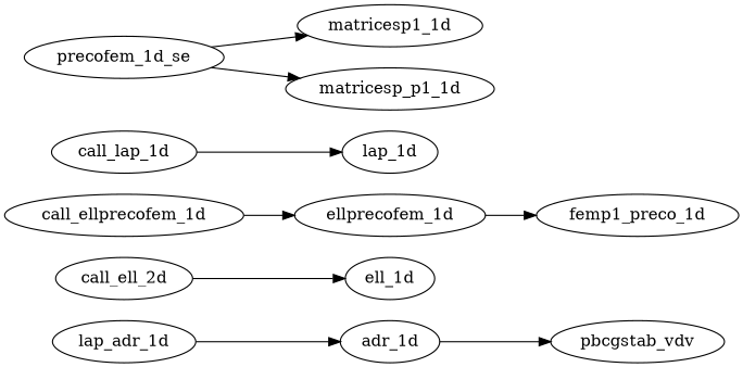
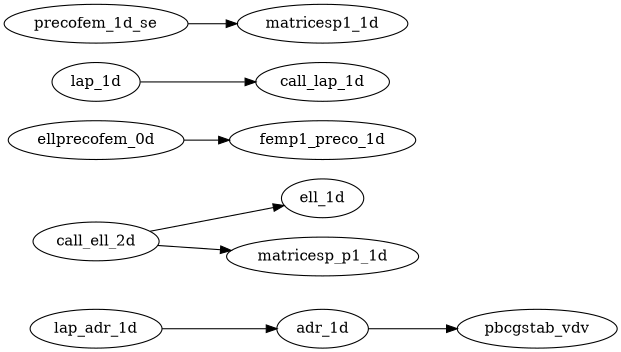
  digraph {
    rankdir=LR
    n1 [label=lap_adr_1d]
    adr_1d
    pbcgstab_vdv
    n4 [label=call_ell_2d]
    ell_1d
-   call_ellprecofem_1d
-   ellprecofem_1d
+   ellprecofem_1d [label=ellprecofem_0d]
    femp1_preco_1d
    call_lap_1d
    lap_1d
    precofem_1d_se
    matricesp1_1d
    n13 [label=matricesp_p1_1d]
    n1 -> adr_1d
    adr_1d -> pbcgstab_vdv
    n4 -> ell_1d
-   call_ellprecofem_1d -> ellprecofem_1d
    ellprecofem_1d -> femp1_preco_1d
-   call_lap_1d -> lap_1d
+   lap_1d -> call_lap_1d
    precofem_1d_se -> matricesp1_1d
-   precofem_1d_se -> n13
+   n4 -> n13
  }
